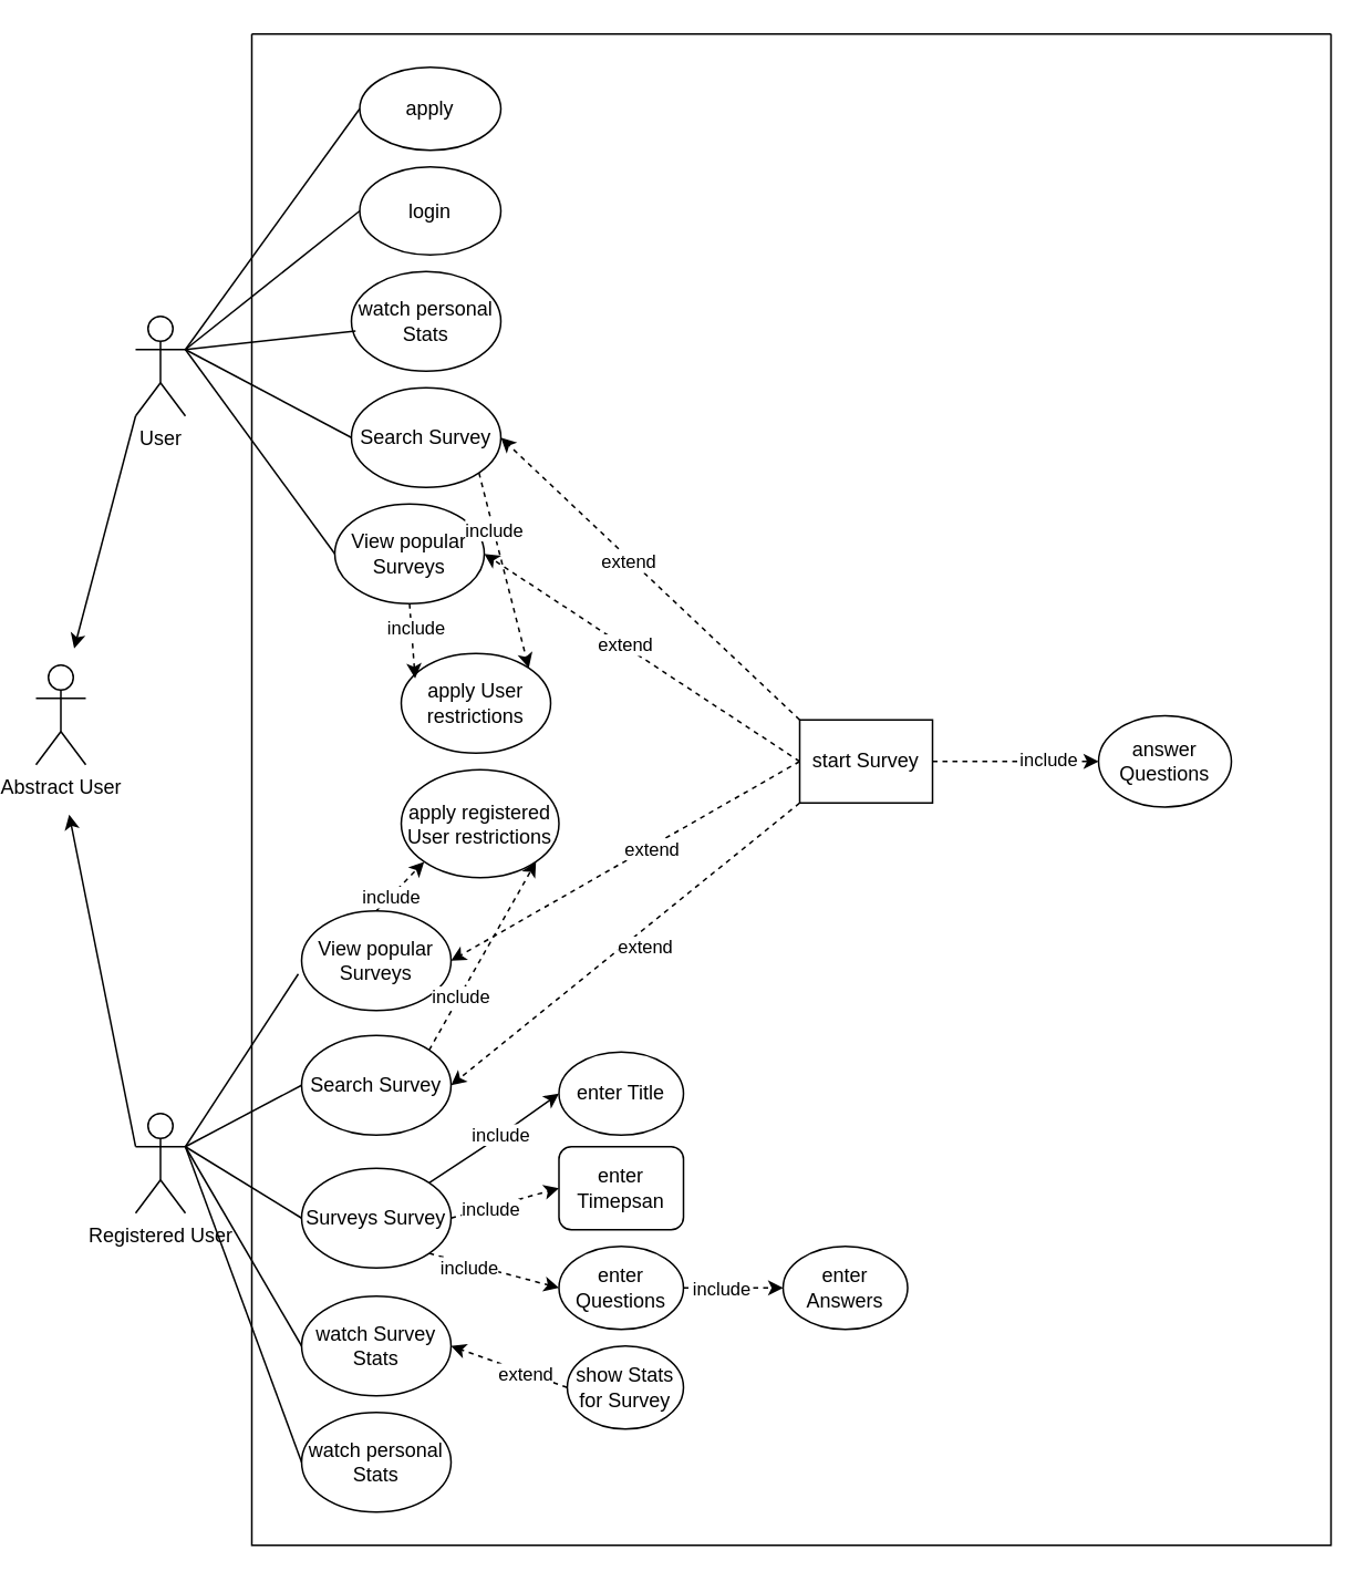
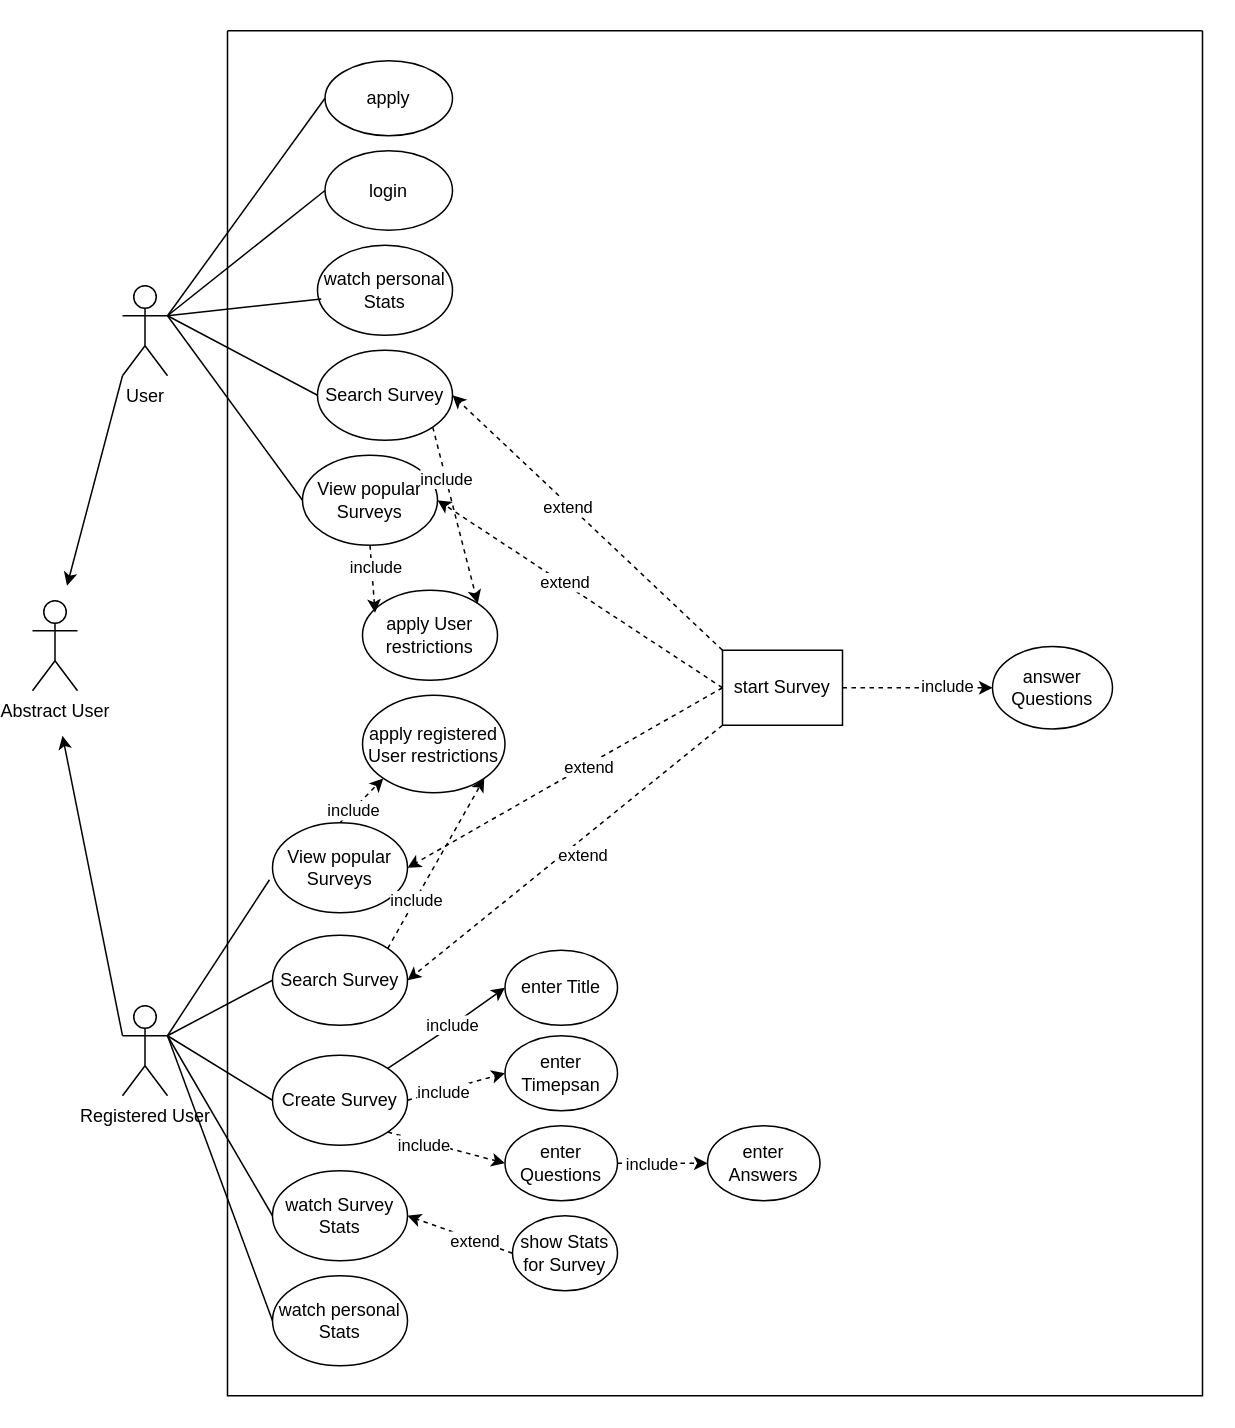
  <mxCell id="0" />
  <mxCell id="1" parent="0" />
  <mxCell id="2" value="User&lt;br&gt;" style="shape=umlActor;verticalLabelPosition=bottom;verticalAlign=top;html=1;outlineConnect=0;" vertex="1" parent="1"><mxGeometry x="80" y="190" width="30" height="60" as="geometry" /></mxCell>
  <mxCell id="3" value="Registered User" style="shape=umlActor;verticalLabelPosition=bottom;verticalAlign=top;html=1;outlineConnect=0;" vertex="1" parent="1"><mxGeometry x="80" y="670" width="30" height="60" as="geometry" /></mxCell>
  <mxCell id="4" value="" style="swimlane;startSize=0;" vertex="1" parent="1"><mxGeometry x="150" y="20" width="650" height="910" as="geometry" /></mxCell>
  <mxCell id="5" value="View popular Surveys" style="ellipse;whiteSpace=wrap;html=1;" vertex="1" parent="4"><mxGeometry x="50" y="283" width="90" height="60" as="geometry" /></mxCell>
  <mxCell id="6" value="Search Survey" style="ellipse;whiteSpace=wrap;html=1;" vertex="1" parent="4"><mxGeometry x="60" y="213" width="90" height="60" as="geometry" /></mxCell>
  <mxCell id="7" value="View popular Surveys" style="ellipse;whiteSpace=wrap;html=1;" vertex="1" parent="4"><mxGeometry x="30" y="528" width="90" height="60" as="geometry" /></mxCell>
  <mxCell id="8" value="Search Survey" style="ellipse;whiteSpace=wrap;html=1;" vertex="1" parent="4"><mxGeometry x="30" y="603" width="90" height="60" as="geometry" /></mxCell>
- <mxCell id="9" value="Surveys Survey" style="ellipse;whiteSpace=wrap;html=1;" vertex="1" parent="4"><mxGeometry x="30" y="683" width="90" height="60" as="geometry" /></mxCell>
+ <mxCell id="9" value="Create Survey" style="ellipse;whiteSpace=wrap;html=1;" vertex="1" parent="4"><mxGeometry x="30" y="683" width="90" height="60" as="geometry" /></mxCell>
  <mxCell id="10" value="watch personal Stats" style="ellipse;whiteSpace=wrap;html=1;" vertex="1" parent="4"><mxGeometry x="30" y="830" width="90" height="60" as="geometry" /></mxCell>
  <mxCell id="11" value="watch Survey Stats" style="ellipse;whiteSpace=wrap;html=1;" vertex="1" parent="4"><mxGeometry x="30" y="760" width="90" height="60" as="geometry" /></mxCell>
  <mxCell id="12" value="watch personal Stats" style="ellipse;whiteSpace=wrap;html=1;" vertex="1" parent="4"><mxGeometry x="60" y="143" width="90" height="60" as="geometry" /></mxCell>
  <mxCell id="13" value="start Survey" style="whiteSpace=wrap;html=1;rounded=0;" vertex="1" parent="4"><mxGeometry x="330" y="413" width="80" height="50" as="geometry" /></mxCell>
  <mxCell id="14" value="" style="endArrow=classic;html=1;dashed=1;exitX=0;exitY=0.5;exitDx=0;exitDy=0;entryX=1;entryY=0.5;entryDx=0;entryDy=0;" edge="1" parent="4" source="13" target="7"><mxGeometry width="50" height="50" relative="1" as="geometry"><mxPoint x="230" y="533" as="sourcePoint" /><mxPoint x="280" y="483" as="targetPoint" /></mxGeometry></mxCell>
  <mxCell id="15" value="extend" style="edgeLabel;html=1;align=center;verticalAlign=middle;resizable=0;points=[];" vertex="1" connectable="0" parent="14"><mxGeometry x="-0.14" y="1" relative="1" as="geometry"><mxPoint as="offset" /></mxGeometry></mxCell>
  <mxCell id="16" value="" style="endArrow=classic;html=1;dashed=1;exitX=0;exitY=1;exitDx=0;exitDy=0;entryX=1;entryY=0.5;entryDx=0;entryDy=0;" edge="1" parent="4" source="13" target="8"><mxGeometry width="50" height="50" relative="1" as="geometry"><mxPoint x="340" y="448" as="sourcePoint" /><mxPoint x="130" y="513" as="targetPoint" /></mxGeometry></mxCell>
  <mxCell id="17" value="extend" style="edgeLabel;html=1;align=center;verticalAlign=middle;resizable=0;points=[];" vertex="1" connectable="0" parent="16"><mxGeometry x="0.127" y="5" relative="1" as="geometry"><mxPoint x="21" y="-13" as="offset" /></mxGeometry></mxCell>
  <mxCell id="18" value="" style="endArrow=classic;html=1;dashed=1;exitX=0;exitY=0.5;exitDx=0;exitDy=0;entryX=1;entryY=0.5;entryDx=0;entryDy=0;" edge="1" parent="4" source="13" target="5"><mxGeometry width="50" height="50" relative="1" as="geometry"><mxPoint x="350" y="458" as="sourcePoint" /><mxPoint x="140" y="523" as="targetPoint" /></mxGeometry></mxCell>
  <mxCell id="19" value="extend" style="edgeLabel;html=1;align=center;verticalAlign=middle;resizable=0;points=[];" vertex="1" connectable="0" parent="18"><mxGeometry x="0.125" relative="1" as="geometry"><mxPoint x="1" as="offset" /></mxGeometry></mxCell>
  <mxCell id="20" value="" style="endArrow=classic;html=1;dashed=1;exitX=0;exitY=0;exitDx=0;exitDy=0;entryX=1;entryY=0.5;entryDx=0;entryDy=0;" edge="1" parent="4" source="13" target="6"><mxGeometry width="50" height="50" relative="1" as="geometry"><mxPoint x="360" y="468" as="sourcePoint" /><mxPoint x="150" y="533" as="targetPoint" /></mxGeometry></mxCell>
  <mxCell id="21" value="extend" style="edgeLabel;html=1;align=center;verticalAlign=middle;resizable=0;points=[];" vertex="1" connectable="0" parent="20"><mxGeometry x="0.138" y="1" relative="1" as="geometry"><mxPoint y="1" as="offset" /></mxGeometry></mxCell>
  <mxCell id="22" value="answer Questions" style="ellipse;whiteSpace=wrap;html=1;" vertex="1" parent="4"><mxGeometry x="510" y="410.5" width="80" height="55" as="geometry" /></mxCell>
  <mxCell id="23" value="" style="endArrow=classic;html=1;dashed=1;exitX=1;exitY=0.5;exitDx=0;exitDy=0;entryX=0;entryY=0.5;entryDx=0;entryDy=0;" edge="1" parent="4" source="13" target="22"><mxGeometry width="50" height="50" relative="1" as="geometry"><mxPoint x="230" y="533" as="sourcePoint" /><mxPoint x="280" y="483" as="targetPoint" /></mxGeometry></mxCell>
  <mxCell id="24" value="include" style="edgeLabel;html=1;align=center;verticalAlign=middle;resizable=0;points=[];" vertex="1" connectable="0" parent="23"><mxGeometry x="0.371" y="2" relative="1" as="geometry"><mxPoint as="offset" /></mxGeometry></mxCell>
  <mxCell id="25" value="apply User restrictions" style="ellipse;whiteSpace=wrap;html=1;" vertex="1" parent="4"><mxGeometry x="90" y="373" width="90" height="60" as="geometry" /></mxCell>
  <mxCell id="26" value="apply registered User restrictions" style="ellipse;whiteSpace=wrap;html=1;" vertex="1" parent="4"><mxGeometry x="90" y="443" width="95" height="65" as="geometry" /></mxCell>
  <mxCell id="27" value="" style="endArrow=classic;html=1;dashed=1;exitX=0.5;exitY=0;exitDx=0;exitDy=0;entryX=0;entryY=1;entryDx=0;entryDy=0;" edge="1" parent="4" source="7" target="26"><mxGeometry width="50" height="50" relative="1" as="geometry"><mxPoint x="230" y="433" as="sourcePoint" /><mxPoint x="280" y="383" as="targetPoint" /></mxGeometry></mxCell>
  <mxCell id="28" value="include" style="edgeLabel;html=1;align=center;verticalAlign=middle;resizable=0;points=[];" vertex="1" connectable="0" parent="27"><mxGeometry x="-0.43" relative="1" as="geometry"><mxPoint as="offset" /></mxGeometry></mxCell>
  <mxCell id="29" value="" style="endArrow=classic;html=1;dashed=1;exitX=0.5;exitY=1;exitDx=0;exitDy=0;entryX=0.093;entryY=0.25;entryDx=0;entryDy=0;entryPerimeter=0;" edge="1" parent="4" source="5" target="25"><mxGeometry width="50" height="50" relative="1" as="geometry"><mxPoint x="230" y="433" as="sourcePoint" /><mxPoint x="280" y="383" as="targetPoint" /></mxGeometry></mxCell>
  <mxCell id="30" value="include" style="edgeLabel;html=1;align=center;verticalAlign=middle;resizable=0;points=[];" vertex="1" connectable="0" parent="29"><mxGeometry x="-0.333" y="2" relative="1" as="geometry"><mxPoint as="offset" /></mxGeometry></mxCell>
  <mxCell id="31" value="" style="endArrow=classic;html=1;dashed=1;exitX=1;exitY=0;exitDx=0;exitDy=0;entryX=1;entryY=1;entryDx=0;entryDy=0;" edge="1" parent="4" source="8" target="26"><mxGeometry width="50" height="50" relative="1" as="geometry"><mxPoint x="85" y="538" as="sourcePoint" /><mxPoint x="96.96" y="494.015" as="targetPoint" /></mxGeometry></mxCell>
  <mxCell id="32" value="include" style="edgeLabel;html=1;align=center;verticalAlign=middle;resizable=0;points=[];" vertex="1" connectable="0" parent="31"><mxGeometry x="-0.43" relative="1" as="geometry"><mxPoint as="offset" /></mxGeometry></mxCell>
  <mxCell id="33" value="" style="endArrow=classic;html=1;dashed=1;exitX=1;exitY=1;exitDx=0;exitDy=0;entryX=1;entryY=0;entryDx=0;entryDy=0;" edge="1" parent="4" source="6" target="25"><mxGeometry width="50" height="50" relative="1" as="geometry"><mxPoint x="95" y="548" as="sourcePoint" /><mxPoint x="106.96" y="504.015" as="targetPoint" /></mxGeometry></mxCell>
  <mxCell id="34" value="include" style="edgeLabel;html=1;align=center;verticalAlign=middle;resizable=0;points=[];" vertex="1" connectable="0" parent="33"><mxGeometry x="-0.43" relative="1" as="geometry"><mxPoint as="offset" /></mxGeometry></mxCell>
  <mxCell id="35" value="login" style="ellipse;whiteSpace=wrap;html=1;" vertex="1" parent="4"><mxGeometry x="65" y="80" width="85" height="53" as="geometry" /></mxCell>
  <mxCell id="36" value="apply" style="ellipse;whiteSpace=wrap;html=1;" vertex="1" parent="4"><mxGeometry x="65" y="20" width="85" height="50" as="geometry" /></mxCell>
  <mxCell id="37" value="enter Questions" style="ellipse;whiteSpace=wrap;html=1;" vertex="1" parent="4"><mxGeometry x="185" y="730" width="75" height="50" as="geometry" /></mxCell>
- <mxCell id="38" value="enter Timepsan" style="whiteSpace=wrap;html=1;rounded=1;" vertex="1" parent="4"><mxGeometry x="185" y="670" width="75" height="50" as="geometry" /></mxCell>
+ <mxCell id="38" value="enter Timepsan" style="ellipse;whiteSpace=wrap;html=1;" vertex="1" parent="4"><mxGeometry x="185" y="670" width="75" height="50" as="geometry" /></mxCell>
  <mxCell id="39" value="enter Title" style="ellipse;whiteSpace=wrap;html=1;" vertex="1" parent="4"><mxGeometry x="185" y="613" width="75" height="50" as="geometry" /></mxCell>
  <mxCell id="40" value="" style="endArrow=classic;html=1;dashed=0;exitX=1;exitY=0;exitDx=0;exitDy=0;entryX=0;entryY=0.5;entryDx=0;entryDy=0;" edge="1" parent="4" source="9" target="39"><mxGeometry width="50" height="50" relative="1" as="geometry"><mxPoint x="50" y="590" as="sourcePoint" /><mxPoint x="100" y="540" as="targetPoint" /><Array as="points"><mxPoint x="140" y="670" /></Array></mxGeometry></mxCell>
  <mxCell id="41" value="include" style="edgeLabel;html=1;align=center;verticalAlign=middle;resizable=0;points=[];" vertex="1" connectable="0" parent="40"><mxGeometry x="0.104" y="1" relative="1" as="geometry"><mxPoint as="offset" /></mxGeometry></mxCell>
  <mxCell id="42" value="" style="endArrow=classic;html=1;dashed=1;exitX=1;exitY=0.5;exitDx=0;exitDy=0;entryX=0;entryY=0.5;entryDx=0;entryDy=0;" edge="1" parent="4" source="9" target="38"><mxGeometry width="50" height="50" relative="1" as="geometry"><mxPoint x="116.82" y="701.787" as="sourcePoint" /><mxPoint x="195" y="648" as="targetPoint" /></mxGeometry></mxCell>
  <mxCell id="43" value="include" style="edgeLabel;html=1;align=center;verticalAlign=middle;resizable=0;points=[];" vertex="1" connectable="0" parent="42"><mxGeometry x="-0.294" y="-1" relative="1" as="geometry"><mxPoint as="offset" /></mxGeometry></mxCell>
  <mxCell id="44" value="" style="endArrow=classic;html=1;dashed=1;exitX=1;exitY=1;exitDx=0;exitDy=0;entryX=0;entryY=0.5;entryDx=0;entryDy=0;" edge="1" parent="4" source="9" target="37"><mxGeometry width="50" height="50" relative="1" as="geometry"><mxPoint x="126.82" y="711.787" as="sourcePoint" /><mxPoint x="205" y="658" as="targetPoint" /></mxGeometry></mxCell>
  <mxCell id="45" value="include" style="edgeLabel;html=1;align=center;verticalAlign=middle;resizable=0;points=[];" vertex="1" connectable="0" parent="44"><mxGeometry x="-0.39" y="-3" relative="1" as="geometry"><mxPoint y="-1" as="offset" /></mxGeometry></mxCell>
  <mxCell id="46" value="enter Answers" style="ellipse;whiteSpace=wrap;html=1;" vertex="1" parent="4"><mxGeometry x="320" y="730" width="75" height="50" as="geometry" /></mxCell>
  <mxCell id="47" value="" style="endArrow=classic;html=1;dashed=1;exitX=1;exitY=0.5;exitDx=0;exitDy=0;entryX=0;entryY=0.5;entryDx=0;entryDy=0;" edge="1" parent="4" source="37" target="46"><mxGeometry width="50" height="50" relative="1" as="geometry"><mxPoint x="136.82" y="721.787" as="sourcePoint" /><mxPoint x="215" y="668" as="targetPoint" /></mxGeometry></mxCell>
  <mxCell id="48" value="include" style="edgeLabel;html=1;align=center;verticalAlign=middle;resizable=0;points=[];" vertex="1" connectable="0" parent="47"><mxGeometry x="-0.278" relative="1" as="geometry"><mxPoint as="offset" /></mxGeometry></mxCell>
  <mxCell id="49" value="show Stats for Survey" style="ellipse;whiteSpace=wrap;html=1;" vertex="1" parent="4"><mxGeometry x="190" y="790" width="70" height="50" as="geometry" /></mxCell>
  <mxCell id="50" value="" style="endArrow=classic;html=1;dashed=1;exitX=0;exitY=0.5;exitDx=0;exitDy=0;entryX=1;entryY=0.5;entryDx=0;entryDy=0;" edge="1" parent="4" source="49" target="11"><mxGeometry width="50" height="50" relative="1" as="geometry"><mxPoint x="146.82" y="731.787" as="sourcePoint" /><mxPoint x="225" y="678" as="targetPoint" /></mxGeometry></mxCell>
  <mxCell id="51" value="extend" style="edgeLabel;html=1;align=center;verticalAlign=middle;resizable=0;points=[];" vertex="1" connectable="0" parent="50"><mxGeometry x="-0.267" y="1" relative="1" as="geometry"><mxPoint as="offset" /></mxGeometry></mxCell>
  <mxCell id="52" value="Abstract User" style="shape=umlActor;verticalLabelPosition=bottom;verticalAlign=top;html=1;outlineConnect=0;" vertex="1" parent="1"><mxGeometry x="20" y="400" width="30" height="60" as="geometry" /></mxCell>
  <mxCell id="53" value="" style="endArrow=classic;html=1;exitX=0;exitY=1;exitDx=0;exitDy=0;exitPerimeter=0;" edge="1" parent="1" source="2"><mxGeometry width="50" height="50" relative="1" as="geometry"><mxPoint x="90" y="130" as="sourcePoint" /><mxPoint x="43" y="390" as="targetPoint" /></mxGeometry></mxCell>
  <mxCell id="54" value="" style="endArrow=classic;html=1;exitX=0;exitY=0.333;exitDx=0;exitDy=0;exitPerimeter=0;" edge="1" parent="1" source="3"><mxGeometry width="50" height="50" relative="1" as="geometry"><mxPoint x="380" y="300" as="sourcePoint" /><mxPoint x="40" y="490" as="targetPoint" /></mxGeometry></mxCell>
  <mxCell id="55" value="" style="endArrow=none;html=1;exitX=1;exitY=0.333;exitDx=0;exitDy=0;exitPerimeter=0;" edge="1" parent="1" source="3"><mxGeometry width="50" height="50" relative="1" as="geometry"><mxPoint x="200" y="610" as="sourcePoint" /><mxPoint x="178" y="586" as="targetPoint" /></mxGeometry></mxCell>
  <mxCell id="56" value="" style="endArrow=none;html=1;exitX=1;exitY=0.333;exitDx=0;exitDy=0;exitPerimeter=0;entryX=0;entryY=0.5;entryDx=0;entryDy=0;" edge="1" parent="1" source="3" target="8"><mxGeometry width="50" height="50" relative="1" as="geometry"><mxPoint x="120" y="700" as="sourcePoint" /><mxPoint x="188.29" y="596.34" as="targetPoint" /></mxGeometry></mxCell>
  <mxCell id="57" value="" style="endArrow=none;html=1;entryX=0;entryY=0.5;entryDx=0;entryDy=0;" edge="1" parent="1" target="9"><mxGeometry width="50" height="50" relative="1" as="geometry"><mxPoint x="110" y="690" as="sourcePoint" /><mxPoint x="198.29" y="606.34" as="targetPoint" /></mxGeometry></mxCell>
  <mxCell id="58" value="" style="endArrow=none;html=1;entryX=0;entryY=0.5;entryDx=0;entryDy=0;" edge="1" parent="1" target="11"><mxGeometry width="50" height="50" relative="1" as="geometry"><mxPoint x="110" y="690" as="sourcePoint" /><mxPoint x="208.29" y="616.34" as="targetPoint" /></mxGeometry></mxCell>
  <mxCell id="59" value="" style="endArrow=none;html=1;entryX=0;entryY=0.5;entryDx=0;entryDy=0;" edge="1" parent="1" target="10"><mxGeometry width="50" height="50" relative="1" as="geometry"><mxPoint x="110" y="690" as="sourcePoint" /><mxPoint x="218.29" y="626.34" as="targetPoint" /></mxGeometry></mxCell>
  <mxCell id="60" value="" style="endArrow=none;html=1;exitX=0;exitY=0.5;exitDx=0;exitDy=0;entryX=1;entryY=0.333;entryDx=0;entryDy=0;entryPerimeter=0;" edge="1" parent="1" source="5" target="2"><mxGeometry width="50" height="50" relative="1" as="geometry"><mxPoint x="160" y="740" as="sourcePoint" /><mxPoint x="228.29" y="636.34" as="targetPoint" /></mxGeometry></mxCell>
  <mxCell id="61" value="" style="endArrow=none;html=1;exitX=0;exitY=0.5;exitDx=0;exitDy=0;entryX=1;entryY=0.333;entryDx=0;entryDy=0;entryPerimeter=0;" edge="1" parent="1" source="6" target="2"><mxGeometry width="50" height="50" relative="1" as="geometry"><mxPoint x="210" y="343" as="sourcePoint" /><mxPoint x="120" y="220" as="targetPoint" /></mxGeometry></mxCell>
  <mxCell id="62" value="" style="endArrow=none;html=1;exitX=0.028;exitY=0.597;exitDx=0;exitDy=0;exitPerimeter=0;" edge="1" parent="1" source="12"><mxGeometry width="50" height="50" relative="1" as="geometry"><mxPoint x="220" y="273" as="sourcePoint" /><mxPoint x="110" y="210" as="targetPoint" /></mxGeometry></mxCell>
  <mxCell id="63" value="" style="endArrow=none;html=1;exitX=0;exitY=0.5;exitDx=0;exitDy=0;" edge="1" parent="1" source="35"><mxGeometry width="50" height="50" relative="1" as="geometry"><mxPoint x="222.52" y="208.82" as="sourcePoint" /><mxPoint x="110" y="210" as="targetPoint" /></mxGeometry></mxCell>
  <mxCell id="64" value="" style="endArrow=none;html=1;exitX=0;exitY=0.5;exitDx=0;exitDy=0;" edge="1" parent="1" source="36"><mxGeometry width="50" height="50" relative="1" as="geometry"><mxPoint x="232.52" y="218.82" as="sourcePoint" /><mxPoint x="110" y="210" as="targetPoint" /></mxGeometry></mxCell>
